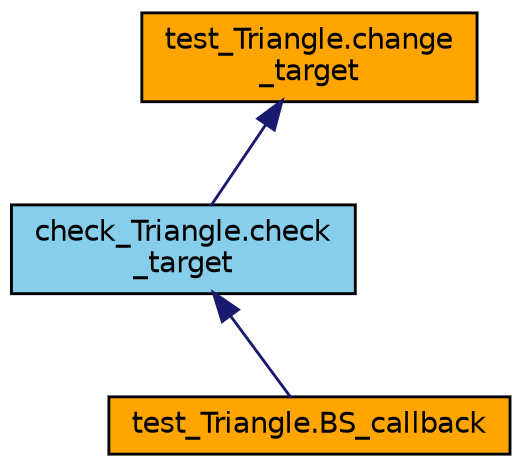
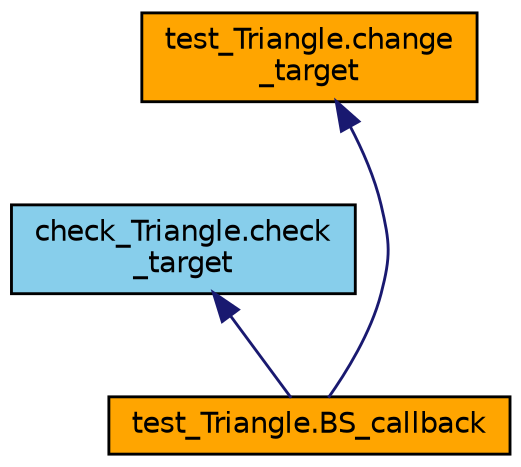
  digraph {
    rankdir=TB
    node [color=black fillcolor=orange fontname=Helvetica fontsize=10 shape=record style=filled]
    edge [color=midnightblue dir=back fontname=Helvetica fontsize=10 labelfontname=Helvetica labelfontsize=10 style=solid]
    n1 [fontcolor=black height=0.2 label="test_Triangle.change\l_target" width=0.4]
    n2 [fillcolor=skyblue height=0.2 label="check_Triangle.check\l_target" width=0.4]
    n3 [height=0.2 label="test_Triangle.BS_callback" width=0.4]
-   n1 -> n2
+   n1 -> n3
    n2 -> n3
  }
